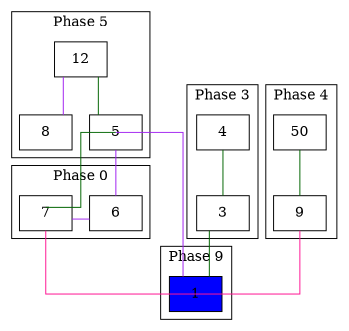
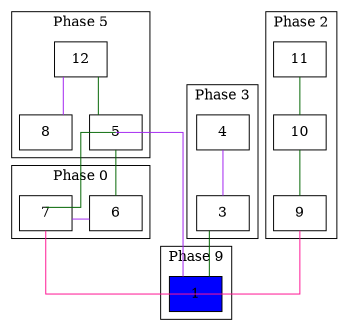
  graph {
    fontname="DejaVu Serif"
    newrank=true
    splines=ortho
    node [fillcolor=blue fontname="DejaVu Serif" shape=box]
    edge [color=darkgreen fontname="DejaVu Serif" headport=n tailport=s]
    6
    7
    12
    8
    5
    4
    3
-   10 [label=50]
+   11
+   10
    9
    1 [style=filled]
    subgraph cluster_1 {
      label="Phase 0"
      labeljust=1
      rank=same
      6
      7
    }
    subgraph cluster_2 {
      label="Phase 5"
      shape=rect
      12
      8
      5
    }
    subgraph cluster_3 {
      label="Phase 3"
      4
      3
    }
    subgraph cluster_4 {
-     label="Phase 4"
+     label="Phase 2"
+     11
      10
      9
    }
    subgraph cluster_5 {
      label="Phase 9"
      1
    }
    7 -- 6 [color=purple headport=w tailport=e]
    7 -- 1 [color=deeppink]
    12 -- 8 [color=purple]
    12 -- 5
-   5 -- 6 [color=purple]
+   5 -- 6
    5 -- 7
    5 -- 1 [color=purple]
-   4 -- 3
+   4 -- 3 [color=purple]
    3 -- 1
+   11 -- 10
    10 -- 9
    9 -- 1 [color=deeppink]
  }
